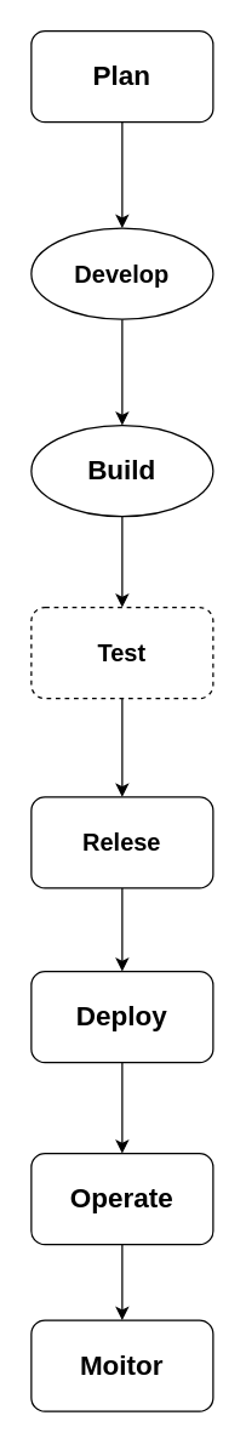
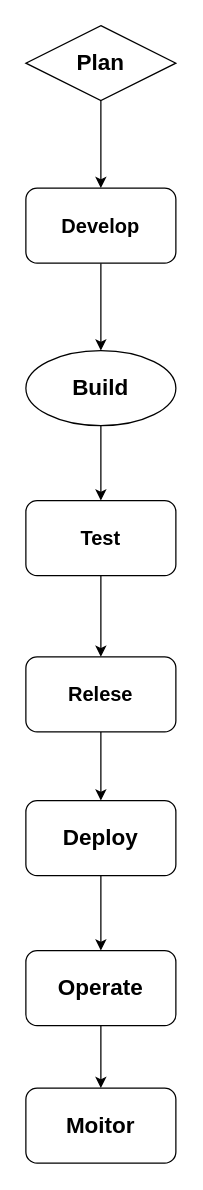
  <mxCell id="0" />
  <mxCell id="1" parent="0" />
  <mxCell id="2" value="" style="edgeStyle=orthogonalEdgeStyle;rounded=0;orthogonalLoop=1;jettySize=auto;html=1;" edge="1" parent="1" source="3" target="5"><mxGeometry relative="1" as="geometry" /></mxCell>
- <mxCell id="3" value="&lt;b&gt;&lt;font style=&quot;font-size: 18px;&quot;&gt;Plan&lt;/font&gt;&lt;/b&gt;" style="rounded=1;whiteSpace=wrap;html=1;" vertex="1" parent="1"><mxGeometry x="20" y="20" width="120" height="60" as="geometry" /></mxCell>
+ <mxCell id="3" value="&lt;b&gt;&lt;font style=&quot;font-size: 18px;&quot;&gt;Plan&lt;/font&gt;&lt;/b&gt;" style="rhombus;whiteSpace=wrap;html=1;" vertex="1" parent="1"><mxGeometry x="20" y="20" width="120" height="60" as="geometry" /></mxCell>
  <mxCell id="4" value="" style="edgeStyle=orthogonalEdgeStyle;rounded=0;orthogonalLoop=1;jettySize=auto;html=1;" edge="1" parent="1" source="5" target="7"><mxGeometry relative="1" as="geometry" /></mxCell>
- <mxCell id="5" value="&lt;font size=&quot;3&quot;&gt;&lt;b&gt;Develop&lt;/b&gt;&lt;/font&gt;" style="ellipse;whiteSpace=wrap;html=1;" vertex="1" parent="1"><mxGeometry x="20" y="150" width="120" height="60" as="geometry" /></mxCell>
+ <mxCell id="5" value="&lt;font size=&quot;3&quot;&gt;&lt;b&gt;Develop&lt;/b&gt;&lt;/font&gt;" style="rounded=1;whiteSpace=wrap;html=1;" vertex="1" parent="1"><mxGeometry x="20" y="150" width="120" height="60" as="geometry" /></mxCell>
  <mxCell id="6" value="" style="edgeStyle=orthogonalEdgeStyle;rounded=0;orthogonalLoop=1;jettySize=auto;html=1;" edge="1" parent="1" source="7" target="9"><mxGeometry relative="1" as="geometry" /></mxCell>
  <mxCell id="7" value="&lt;font style=&quot;font-size: 18px;&quot;&gt;&lt;b&gt;Build&lt;/b&gt;&lt;/font&gt;" style="ellipse;whiteSpace=wrap;html=1;" vertex="1" parent="1"><mxGeometry x="20" y="280" width="120" height="60" as="geometry" /></mxCell>
  <mxCell id="8" value="" style="edgeStyle=orthogonalEdgeStyle;rounded=0;orthogonalLoop=1;jettySize=auto;html=1;" edge="1" parent="1" source="9" target="11"><mxGeometry relative="1" as="geometry" /></mxCell>
- <mxCell id="9" value="&lt;font size=&quot;3&quot;&gt;&lt;b&gt;Test&lt;/b&gt;&lt;/font&gt;" style="rounded=1;whiteSpace=wrap;html=1;dashed=1;" vertex="1" parent="1"><mxGeometry x="20" y="400" width="120" height="60" as="geometry" /></mxCell>
+ <mxCell id="9" value="&lt;font size=&quot;3&quot;&gt;&lt;b&gt;Test&lt;/b&gt;&lt;/font&gt;" style="rounded=1;whiteSpace=wrap;html=1;" vertex="1" parent="1"><mxGeometry x="20" y="400" width="120" height="60" as="geometry" /></mxCell>
  <mxCell id="10" value="" style="edgeStyle=orthogonalEdgeStyle;rounded=0;orthogonalLoop=1;jettySize=auto;html=1;" edge="1" parent="1" source="11" target="13"><mxGeometry relative="1" as="geometry" /></mxCell>
  <mxCell id="11" value="&lt;font size=&quot;3&quot;&gt;&lt;b&gt;Relese&lt;/b&gt;&lt;/font&gt;" style="rounded=1;whiteSpace=wrap;html=1;" vertex="1" parent="1"><mxGeometry x="20" y="525" width="120" height="60" as="geometry" /></mxCell>
  <mxCell id="12" value="" style="edgeStyle=orthogonalEdgeStyle;rounded=0;orthogonalLoop=1;jettySize=auto;html=1;" edge="1" parent="1" source="13" target="16"><mxGeometry relative="1" as="geometry" /></mxCell>
  <mxCell id="13" value="&lt;b&gt;&lt;font style=&quot;font-size: 18px;&quot;&gt;Deploy&lt;/font&gt;&lt;/b&gt;" style="rounded=1;whiteSpace=wrap;html=1;" vertex="1" parent="1"><mxGeometry x="20" y="640" width="120" height="60" as="geometry" /></mxCell>
  <mxCell id="14" value="&lt;b&gt;&lt;font style=&quot;font-size: 18px;&quot;&gt;Moitor&lt;/font&gt;&lt;/b&gt;" style="rounded=1;whiteSpace=wrap;html=1;" vertex="1" parent="1"><mxGeometry x="20" y="870" width="120" height="60" as="geometry" /></mxCell>
  <mxCell id="15" value="" style="edgeStyle=orthogonalEdgeStyle;rounded=0;orthogonalLoop=1;jettySize=auto;html=1;" edge="1" parent="1" source="16" target="14"><mxGeometry relative="1" as="geometry" /></mxCell>
  <mxCell id="16" value="&lt;b&gt;&lt;font style=&quot;font-size: 18px;&quot;&gt;Operate&lt;/font&gt;&lt;/b&gt;" style="rounded=1;whiteSpace=wrap;html=1;" vertex="1" parent="1"><mxGeometry x="20" y="760" width="120" height="60" as="geometry" /></mxCell>
